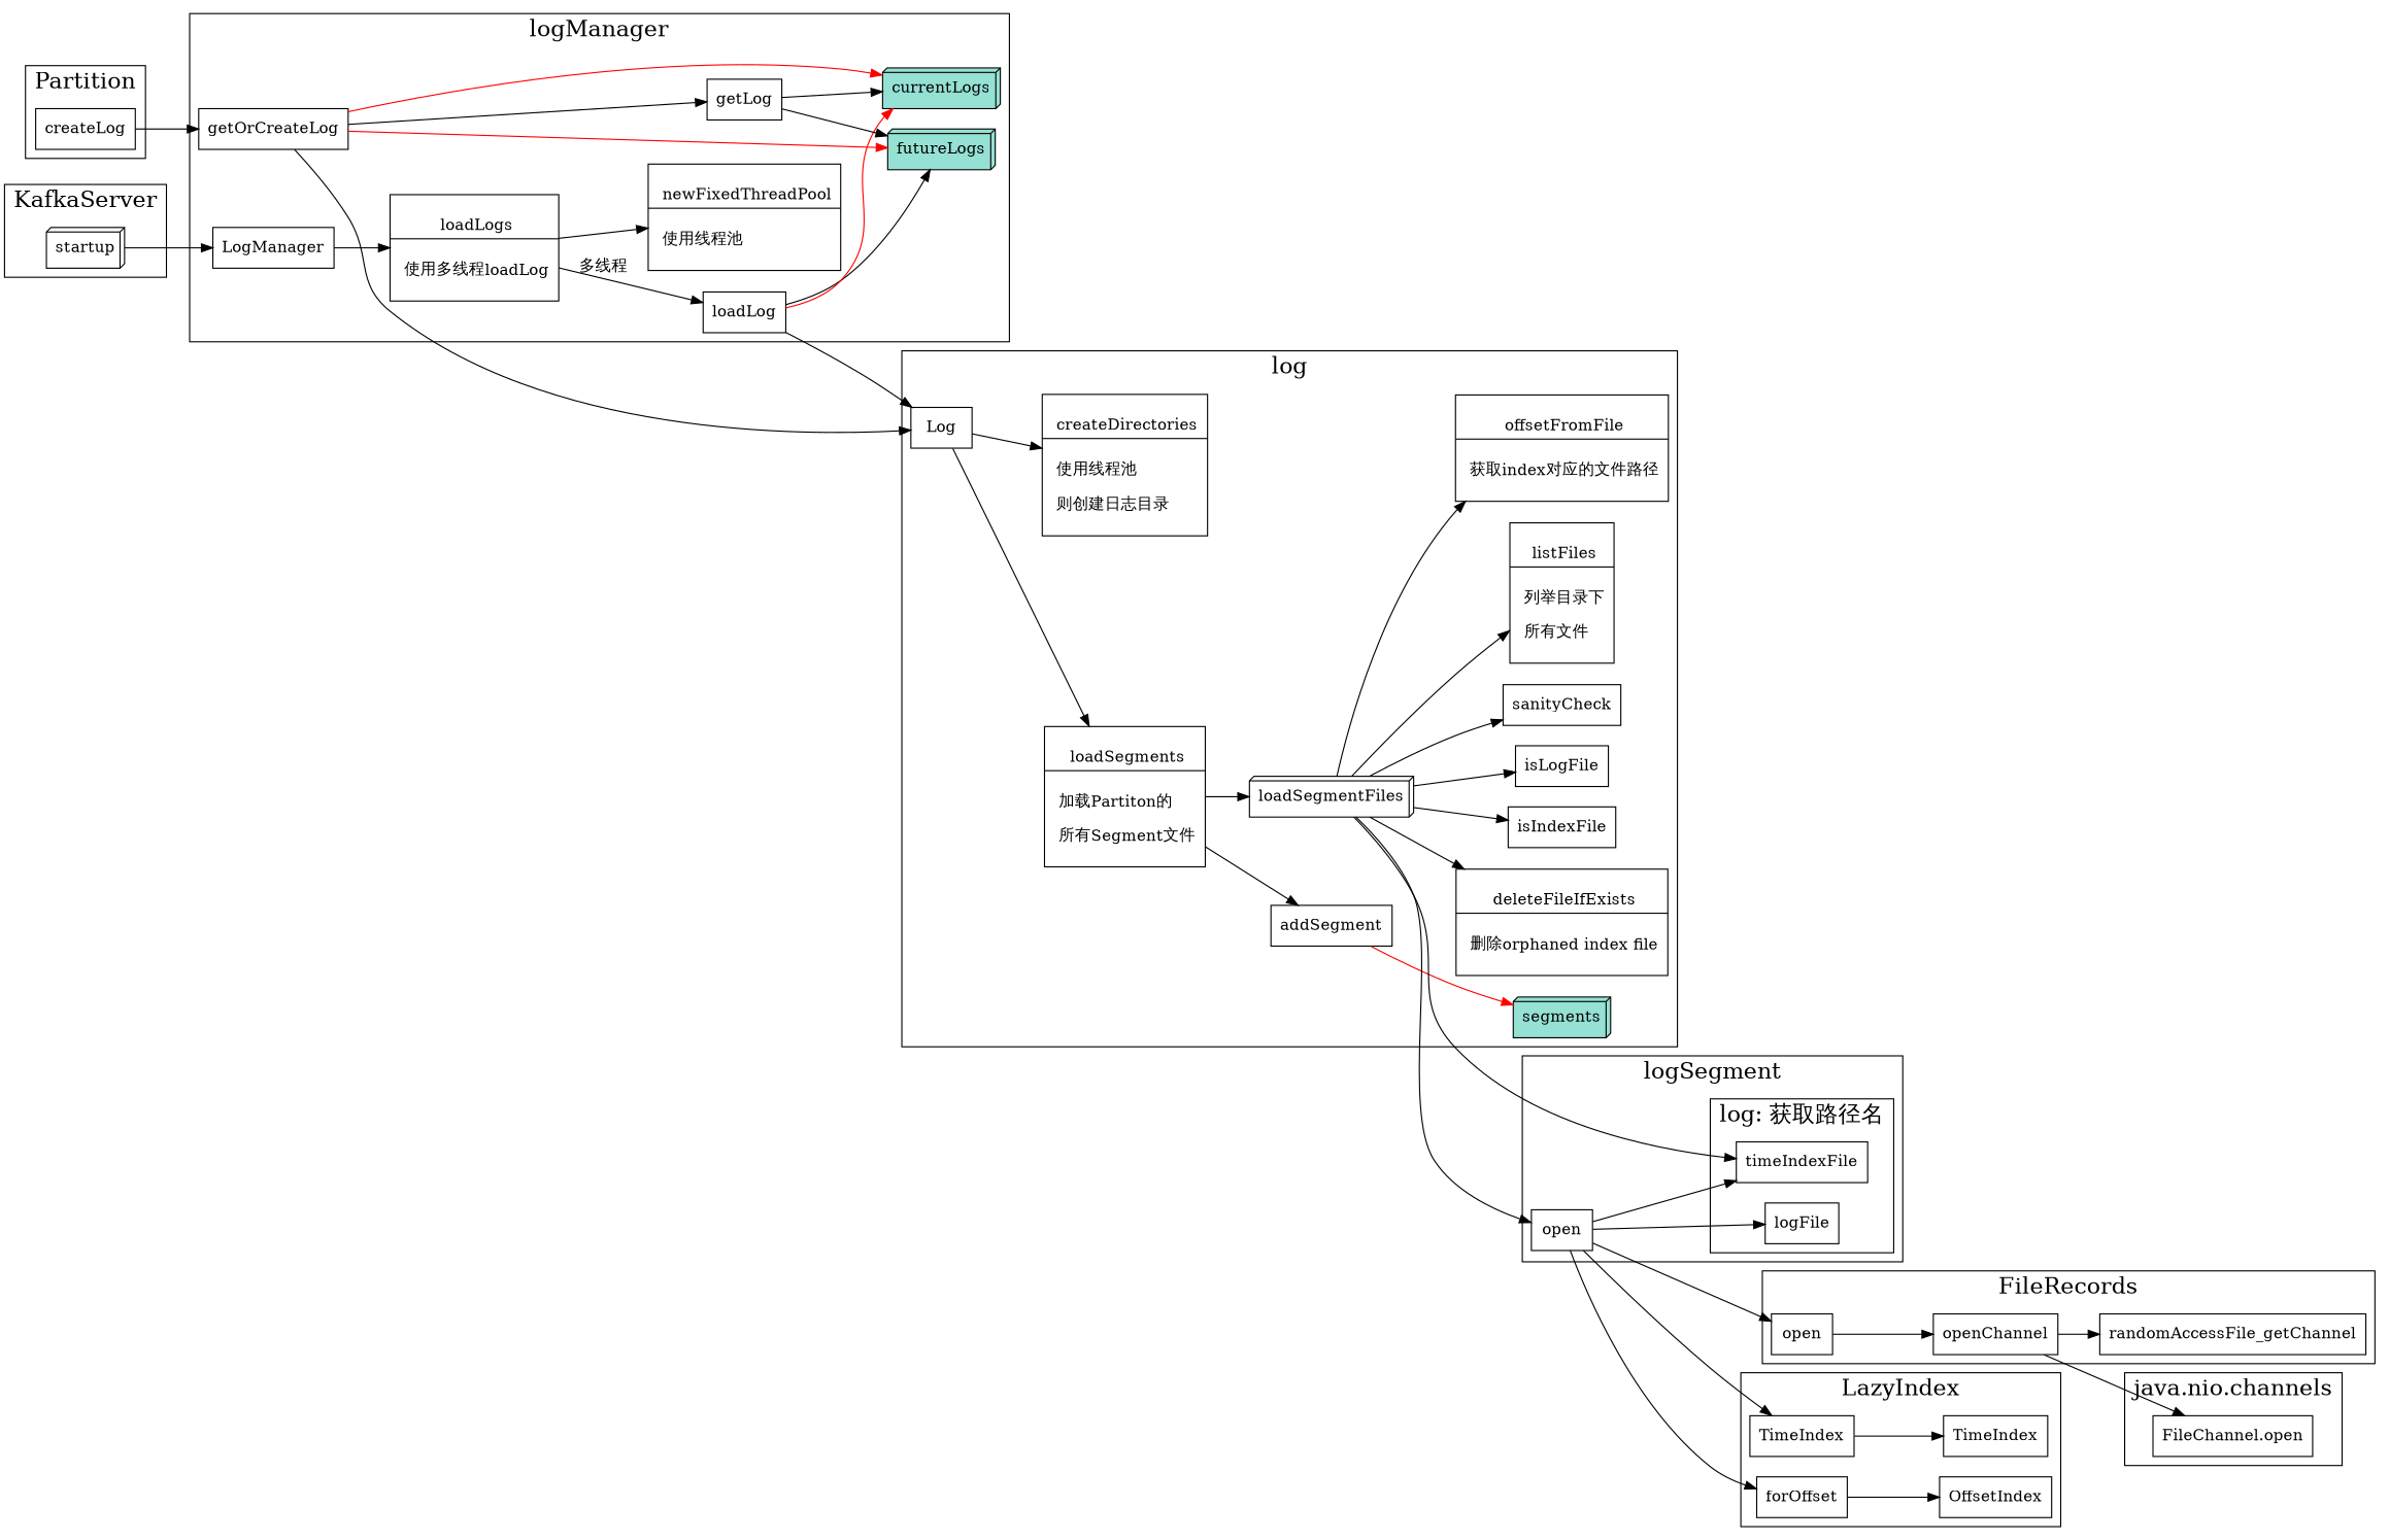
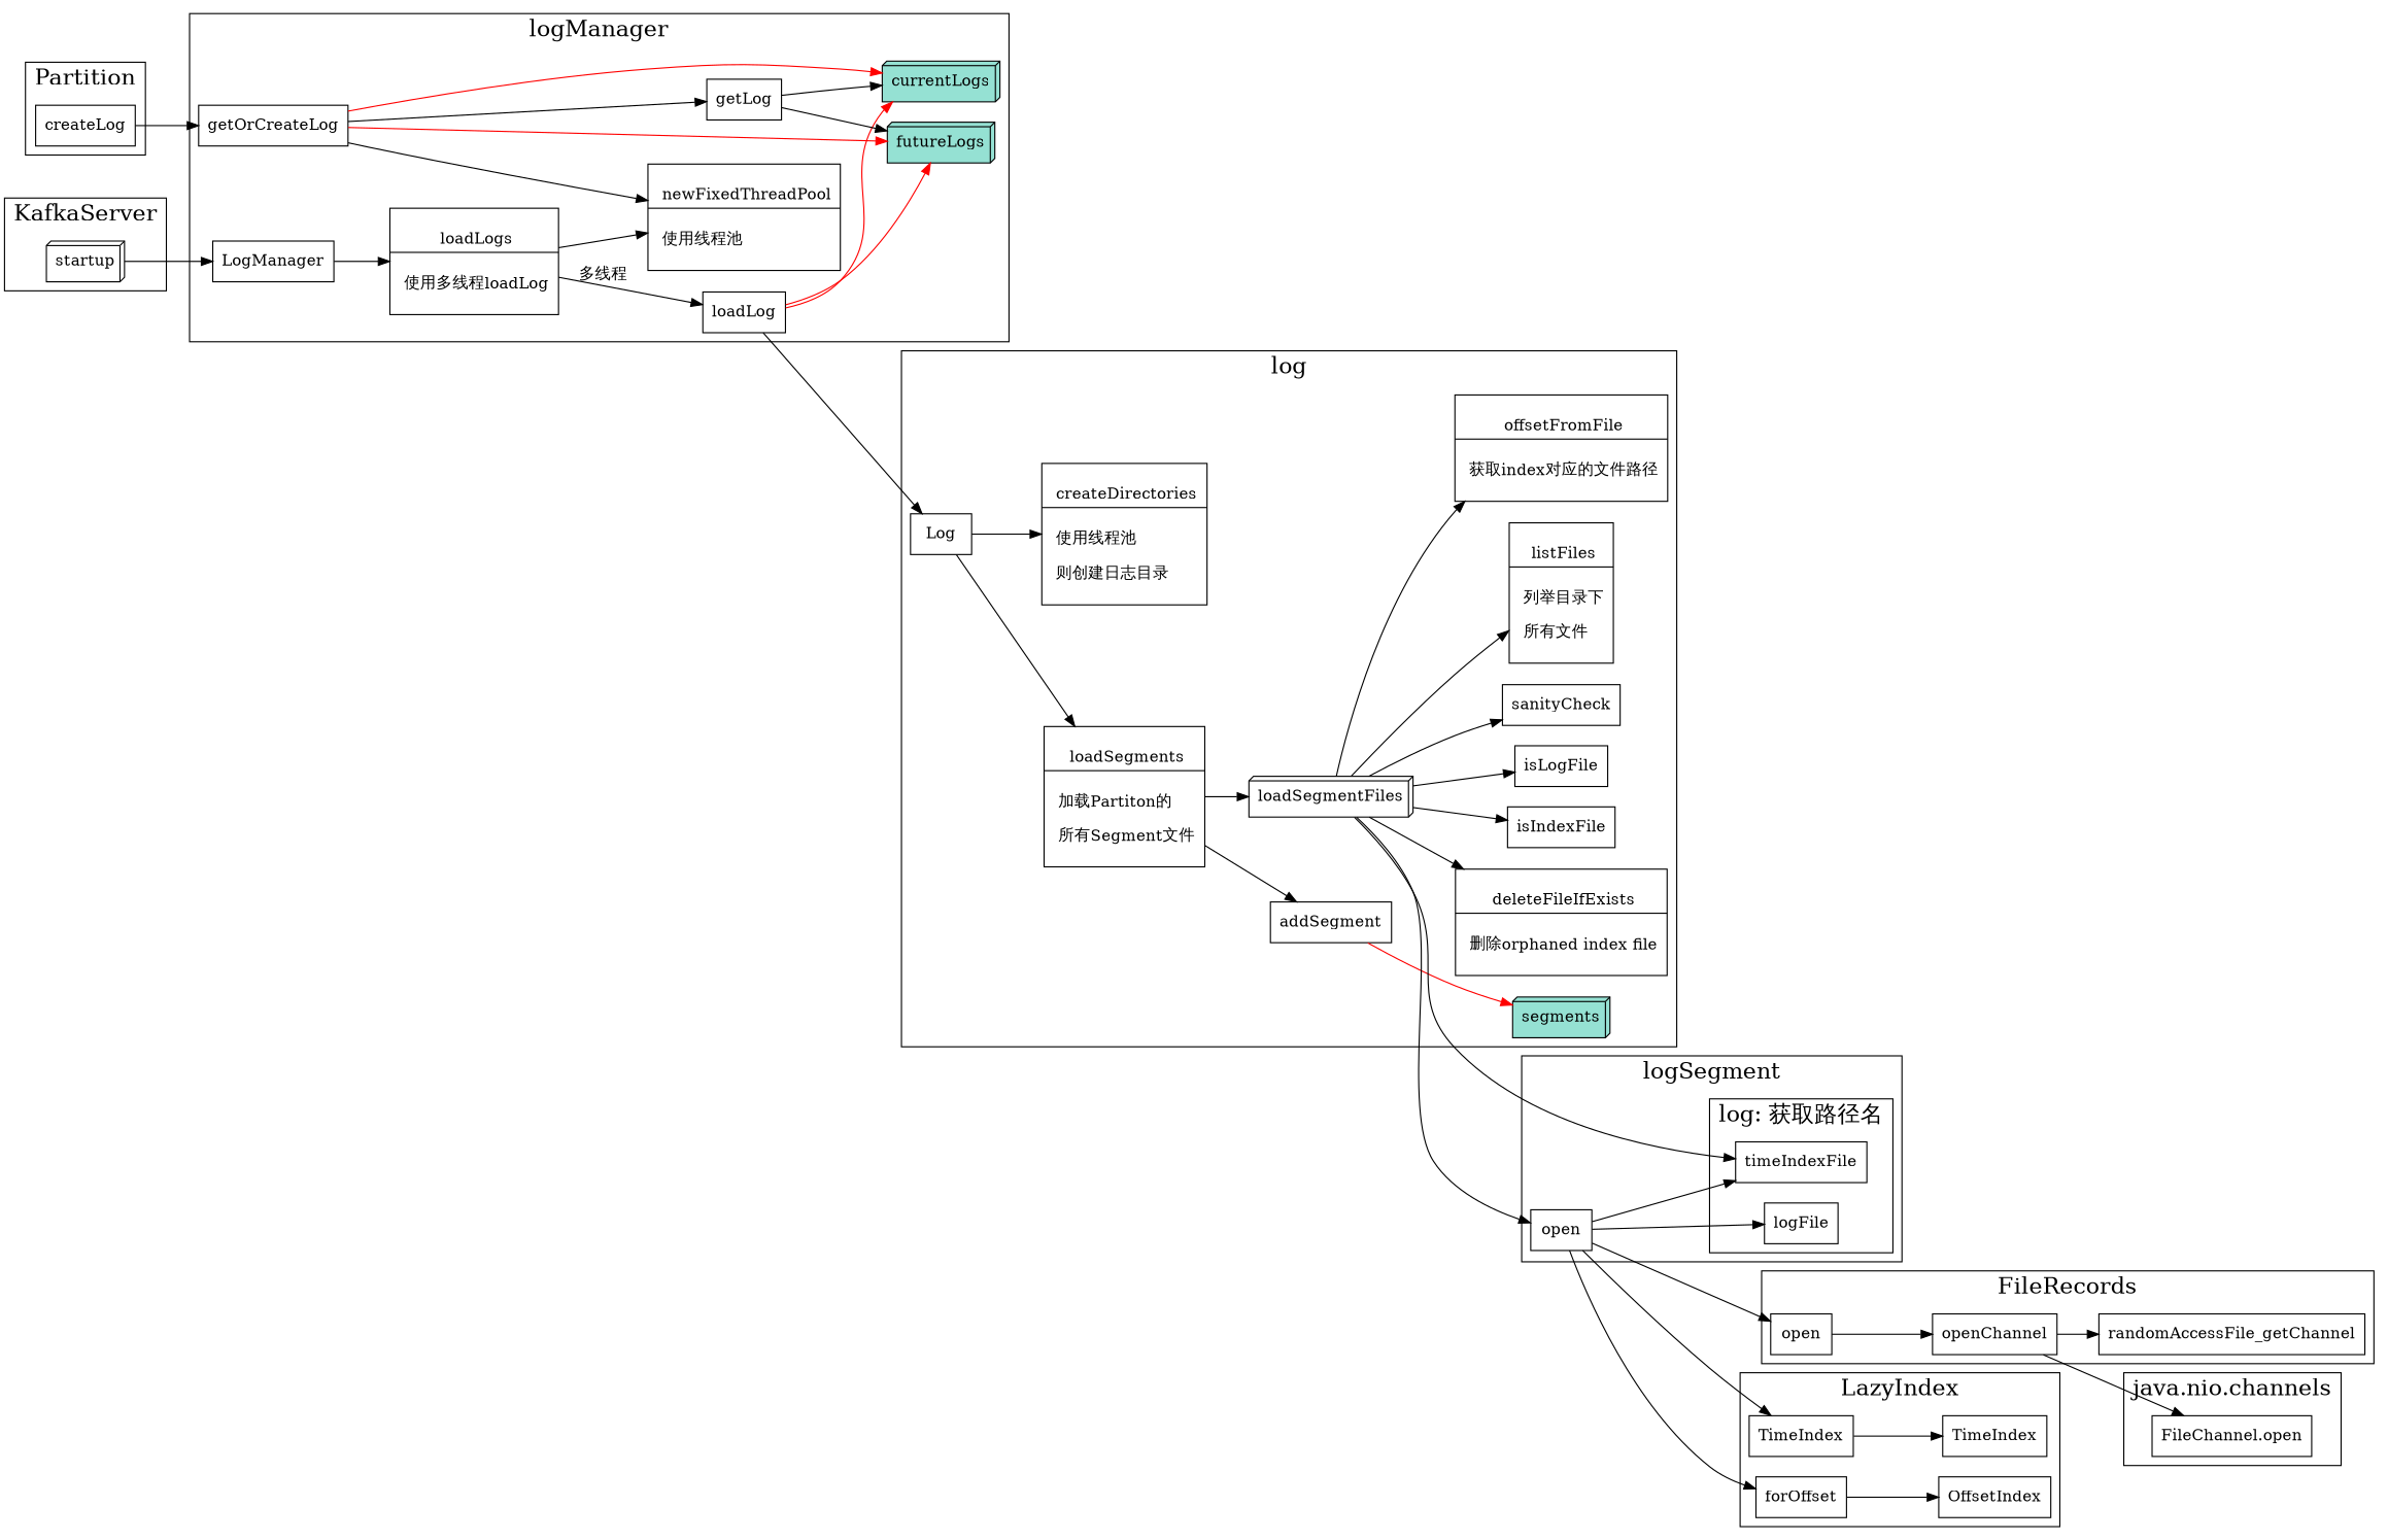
  digraph {
    newrank=true
    rankdir=LR
    node [shape=box]
    n1 [label=LogManager]
    getOrCreateLog
    n3 [label=forOffset]
    OffsetIndex
    n5 [label=TimeIndex]
    TimeIndex
    n7 [label="FileChannel.open"]
    n8 [label=open]
    openChannel
    randomAccessFile_getChannel
    logFile
    timeIndexFile
    n13 [label=open]
    n14 [label=Log]
    n15 [label="{{\n        loadSegments|\n          加载Partiton的\l \n          所有Segment文件\l\n      }}" shape=record]
    n16 [label="{{\n        createDirectories|\n          使用线程池\l\n          则创建日志目录\l\n      }}" shape=record]
    addSegment
    loadSegmentFiles [shape=box3d]
    n19 [label="{{\n        listFiles|\n          列举目录下\l \n          所有文件\l\n      }}" shape=record]
    n20 [label="{{\n        offsetFromFile|\n          获取index对应的文件路径\l\n      }}" shape=record]
    n21 [label="{{\n        deleteFileIfExists|\n          删除orphaned index file\l\n      }}" shape=record]
    n22 [fillcolor="#95e1d3" label=segments shape=box3d style=filled]
    isIndexFile
    isLogFile
    sanityCheck
    n26 [label="{{\n        loadLogs|\n          使用多线程loadLog\l\n      }}" shape=record]
    n27 [label="{{\n        newFixedThreadPool|\n          使用线程池\l\n      }}" shape=record]
    loadLog
    n29 [fillcolor="#95e1d3" label=futureLogs shape=box3d style=filled]
    n30 [fillcolor="#95e1d3" label=currentLogs shape=box3d style=filled]
    getLog
    createLog
    startup [shape=box3d]
    subgraph sub_1 {
      rank=same
      n1
      getOrCreateLog
    }
    subgraph cluster_2 {
      fontsize=20
      label=LazyIndex
      n3
      OffsetIndex
      n5
      TimeIndex
    }
    subgraph cluster_3 {
      fontsize=20
      label="java.nio.channels"
      n7
    }
    subgraph cluster_4 {
      fontsize=20
      label=FileRecords
      n8
      openChannel
      randomAccessFile_getChannel
    }
    subgraph cluster_5 {
      fontsize=20
      label=logSegment
      n13
      subgraph cluster_6 {
        fontsize=20
        label="log: 获取路径名"
        logFile
        timeIndexFile
      }
    }
    subgraph cluster_7 {
      fontsize=20
      label=log
      n14
      n15
      n16
      addSegment
      loadSegmentFiles
      n19
      n20
      n21
      n22
      isIndexFile
      isLogFile
      sanityCheck
    }
    subgraph cluster_8 {
      fontsize=20
      label=logManager
      n1
      getOrCreateLog
      n26
      n27
      loadLog
      n29
      n30
      getLog
    }
    subgraph cluster_9 {
      fontsize=20
      label=Partition
      createLog
    }
    subgraph cluster_10 {
      fontsize=20
      label=KafkaServer
      startup
    }
    n1 -> n26
-   getOrCreateLog -> n14
+   getOrCreateLog -> n27
    getOrCreateLog -> n29 [color=red]
    getOrCreateLog -> n30 [color=red]
    getOrCreateLog -> getLog
    n3 -> OffsetIndex
    n5 -> TimeIndex
    n8 -> openChannel
    openChannel -> n7
    openChannel -> randomAccessFile_getChannel
    n13 -> n3
    n13 -> n5
    n13 -> n8
    n13 -> logFile
    n13 -> timeIndexFile
    n14 -> n15
    n14 -> n16
    n15 -> addSegment
    n15 -> loadSegmentFiles
    addSegment -> n22 [color=red]
    loadSegmentFiles -> timeIndexFile
    loadSegmentFiles -> n13
    loadSegmentFiles -> n19
    loadSegmentFiles -> n20
    loadSegmentFiles -> n21
    loadSegmentFiles -> isIndexFile
    loadSegmentFiles -> isLogFile
    loadSegmentFiles -> sanityCheck
    n26 -> n27
    n26 -> loadLog [label="多线程"]
    loadLog -> n14
-   loadLog -> n29 [color=black]
+   loadLog -> n29 [color=red]
    loadLog -> n30 [color=red]
    getLog -> n29
    getLog -> n30
    createLog -> getOrCreateLog
    startup -> n1
  }
